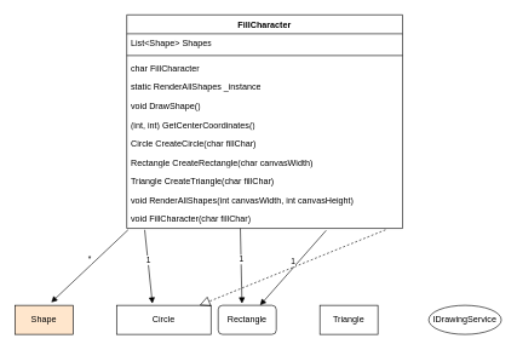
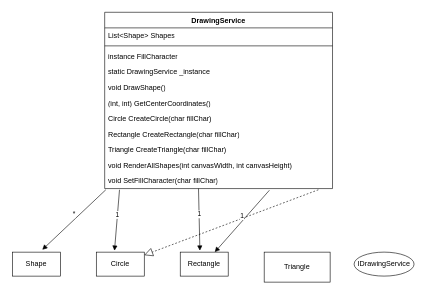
  <mxCell id="0" />
  <mxCell id="1" parent="0" />
- <mxCell id="2" value="FillCharacter&lt;div&gt;&lt;br&gt;&lt;/div&gt;" style="swimlane;fontStyle=1;align=center;verticalAlign=top;childLayout=stackLayout;horizontal=1;startSize=26;horizontalStack=0;resizeParent=1;resizeParentMax=0;resizeLast=0;collapsible=1;marginBottom=0;whiteSpace=wrap;html=1;" vertex="1" parent="1"><mxGeometry x="174" y="20" width="380" height="294" as="geometry" /></mxCell>
+ <mxCell id="2" value="DrawingService&lt;div&gt;&lt;br&gt;&lt;/div&gt;" style="swimlane;fontStyle=1;align=center;verticalAlign=top;childLayout=stackLayout;horizontal=1;startSize=26;horizontalStack=0;resizeParent=1;resizeParentMax=0;resizeLast=0;collapsible=1;marginBottom=0;whiteSpace=wrap;html=1;" vertex="1" parent="1"><mxGeometry x="174" y="20" width="380" height="294" as="geometry" /></mxCell>
  <mxCell id="3" value="List&amp;lt;Shape&amp;gt; Shapes" style="text;strokeColor=none;fillColor=none;align=left;verticalAlign=top;spacingLeft=4;spacingRight=4;overflow=hidden;rotatable=0;points=[[0,0.5],[1,0.5]];portConstraint=eastwest;whiteSpace=wrap;html=1;" vertex="1" parent="2"><mxGeometry y="26" width="380" height="26" as="geometry" /></mxCell>
  <mxCell id="4" value="" style="line;strokeWidth=1;fillColor=none;align=left;verticalAlign=middle;spacingTop=-1;spacingLeft=3;spacingRight=3;rotatable=0;labelPosition=right;points=[];portConstraint=eastwest;strokeColor=inherit;" vertex="1" parent="2"><mxGeometry y="52" width="380" height="8" as="geometry" /></mxCell>
- <mxCell id="5" value="char FillCharacter" style="text;strokeColor=none;fillColor=none;align=left;verticalAlign=top;spacingLeft=4;spacingRight=4;overflow=hidden;rotatable=0;points=[[0,0.5],[1,0.5]];portConstraint=eastwest;whiteSpace=wrap;html=1;" vertex="1" parent="2"><mxGeometry y="60" width="380" height="26" as="geometry" /></mxCell>
- <mxCell id="6" value="static RenderAllShapes _instance" style="text;strokeColor=none;fillColor=none;align=left;verticalAlign=top;spacingLeft=4;spacingRight=4;overflow=hidden;rotatable=0;points=[[0,0.5],[1,0.5]];portConstraint=eastwest;whiteSpace=wrap;html=1;" vertex="1" parent="2"><mxGeometry y="86" width="380" height="26" as="geometry" /></mxCell>
+ <mxCell id="5" value="instance FillCharacter" style="text;strokeColor=none;fillColor=none;align=left;verticalAlign=top;spacingLeft=4;spacingRight=4;overflow=hidden;rotatable=0;points=[[0,0.5],[1,0.5]];portConstraint=eastwest;whiteSpace=wrap;html=1;" vertex="1" parent="2"><mxGeometry y="60" width="380" height="26" as="geometry" /></mxCell>
+ <mxCell id="6" value="static DrawingService _instance" style="text;strokeColor=none;fillColor=none;align=left;verticalAlign=top;spacingLeft=4;spacingRight=4;overflow=hidden;rotatable=0;points=[[0,0.5],[1,0.5]];portConstraint=eastwest;whiteSpace=wrap;html=1;" vertex="1" parent="2"><mxGeometry y="86" width="380" height="26" as="geometry" /></mxCell>
  <mxCell id="7" value="void DrawShape()" style="text;strokeColor=none;fillColor=none;align=left;verticalAlign=top;spacingLeft=4;spacingRight=4;overflow=hidden;rotatable=0;points=[[0,0.5],[1,0.5]];portConstraint=eastwest;whiteSpace=wrap;html=1;" vertex="1" parent="2"><mxGeometry y="112" width="380" height="26" as="geometry" /></mxCell>
  <mxCell id="8" value="(int, int) GetCenterCoordinates()" style="text;strokeColor=none;fillColor=none;align=left;verticalAlign=top;spacingLeft=4;spacingRight=4;overflow=hidden;rotatable=0;points=[[0,0.5],[1,0.5]];portConstraint=eastwest;whiteSpace=wrap;html=1;" vertex="1" parent="2"><mxGeometry y="138" width="380" height="26" as="geometry" /></mxCell>
  <mxCell id="9" value="Circle CreateCircle(char fillChar)" style="text;strokeColor=none;fillColor=none;align=left;verticalAlign=top;spacingLeft=4;spacingRight=4;overflow=hidden;rotatable=0;points=[[0,0.5],[1,0.5]];portConstraint=eastwest;whiteSpace=wrap;html=1;" vertex="1" parent="2"><mxGeometry y="164" width="380" height="26" as="geometry" /></mxCell>
- <mxCell id="10" value="Rectangle CreateRectangle(char canvasWidth)" style="text;strokeColor=none;fillColor=none;align=left;verticalAlign=top;spacingLeft=4;spacingRight=4;overflow=hidden;rotatable=0;points=[[0,0.5],[1,0.5]];portConstraint=eastwest;whiteSpace=wrap;html=1;" vertex="1" parent="2"><mxGeometry y="190" width="380" height="26" as="geometry" /></mxCell>
+ <mxCell id="10" value="Rectangle CreateRectangle(char fillChar)" style="text;strokeColor=none;fillColor=none;align=left;verticalAlign=top;spacingLeft=4;spacingRight=4;overflow=hidden;rotatable=0;points=[[0,0.5],[1,0.5]];portConstraint=eastwest;whiteSpace=wrap;html=1;" vertex="1" parent="2"><mxGeometry y="190" width="380" height="26" as="geometry" /></mxCell>
  <mxCell id="11" value="Triangle CreateTriangle(char fillChar)" style="text;strokeColor=none;fillColor=none;align=left;verticalAlign=top;spacingLeft=4;spacingRight=4;overflow=hidden;rotatable=0;points=[[0,0.5],[1,0.5]];portConstraint=eastwest;whiteSpace=wrap;html=1;" vertex="1" parent="2"><mxGeometry y="216" width="380" height="26" as="geometry" /></mxCell>
  <mxCell id="12" value="void RenderAllShapes(int canvasWidth, int canvasHeight)" style="text;strokeColor=none;fillColor=none;align=left;verticalAlign=top;spacingLeft=4;spacingRight=4;overflow=hidden;rotatable=0;points=[[0,0.5],[1,0.5]];portConstraint=eastwest;whiteSpace=wrap;html=1;" vertex="1" parent="2"><mxGeometry y="242" width="380" height="26" as="geometry" /></mxCell>
- <mxCell id="13" value="void FillCharacter(char fillChar)" style="text;strokeColor=none;fillColor=none;align=left;verticalAlign=top;spacingLeft=4;spacingRight=4;overflow=hidden;rotatable=0;points=[[0,0.5],[1,0.5]];portConstraint=eastwest;whiteSpace=wrap;html=1;" vertex="1" parent="2"><mxGeometry y="268" width="380" height="26" as="geometry" /></mxCell>
- <mxCell id="14" value="Shape" style="html=1;whiteSpace=wrap;fillColor=#ffe6cc;" vertex="1" parent="1"><mxGeometry x="20" y="420" width="80" height="40" as="geometry" /></mxCell>
- <mxCell id="15" value="Circle" style="html=1;whiteSpace=wrap;" vertex="1" parent="1"><mxGeometry x="160" y="420" width="130" height="40" as="geometry" /></mxCell>
- <mxCell id="16" value="Rectangle" style="html=1;whiteSpace=wrap;rounded=1;" vertex="1" parent="1"><mxGeometry x="300" y="420" width="80" height="40" as="geometry" /></mxCell>
- <mxCell id="17" value="Triangle" style="html=1;whiteSpace=wrap;" vertex="1" parent="1"><mxGeometry x="440" y="420" width="80" height="40" as="geometry" /></mxCell>
+ <mxCell id="13" value="void SetFillCharacter(char fillChar)" style="text;strokeColor=none;fillColor=none;align=left;verticalAlign=top;spacingLeft=4;spacingRight=4;overflow=hidden;rotatable=0;points=[[0,0.5],[1,0.5]];portConstraint=eastwest;whiteSpace=wrap;html=1;" vertex="1" parent="2"><mxGeometry y="268" width="380" height="26" as="geometry" /></mxCell>
+ <mxCell id="14" value="Shape" style="html=1;whiteSpace=wrap;" vertex="1" parent="1"><mxGeometry x="20" y="420" width="80" height="40" as="geometry" /></mxCell>
+ <mxCell id="15" value="Circle" style="html=1;whiteSpace=wrap;" vertex="1" parent="1"><mxGeometry x="160" y="420" width="80" height="40" as="geometry" /></mxCell>
+ <mxCell id="16" value="Rectangle" style="html=1;whiteSpace=wrap;" vertex="1" parent="1"><mxGeometry x="300" y="420" width="80" height="40" as="geometry" /></mxCell>
+ <mxCell id="17" value="Triangle" style="html=1;whiteSpace=wrap;" vertex="1" parent="1"><mxGeometry x="440" y="420" width="110" height="50" as="geometry" /></mxCell>
  <mxCell id="18" value="IDrawingService" style="ellipse;html=1;whiteSpace=wrap;" vertex="1" parent="1"><mxGeometry x="590" y="420" width="100" height="40" as="geometry" /></mxCell>
  <mxCell id="19" value="" style="endArrow=block;dashed=1;endFill=0;endSize=12;html=1;rounded=0;exitX=0.938;exitY=1.077;exitDx=0;exitDy=0;exitPerimeter=0;" edge="1" parent="1" source="13" target="15"><mxGeometry width="160" relative="1" as="geometry"><mxPoint x="520" y="320" as="sourcePoint" /><mxPoint x="670" y="330" as="targetPoint" /></mxGeometry></mxCell>
  <mxCell id="20" value="1" style="html=1;verticalAlign=bottom;endArrow=block;curved=0;rounded=0;exitX=0.723;exitY=1.108;exitDx=0;exitDy=0;exitPerimeter=0;" edge="1" parent="1" source="13" target="16"><mxGeometry width="80" relative="1" as="geometry"><mxPoint x="420" y="350" as="sourcePoint" /><mxPoint x="500" y="350" as="targetPoint" /></mxGeometry></mxCell>
  <mxCell id="21" value="1" style="html=1;verticalAlign=bottom;endArrow=block;curved=0;rounded=0;entryX=0.41;entryY=-0.06;entryDx=0;entryDy=0;entryPerimeter=0;exitX=0.723;exitY=1.108;exitDx=0;exitDy=0;exitPerimeter=0;" edge="1" parent="1" target="16"><mxGeometry width="80" relative="1" as="geometry"><mxPoint x="330.5" y="314" as="sourcePoint" /><mxPoint x="349.5" y="417" as="targetPoint" /></mxGeometry></mxCell>
  <mxCell id="22" value="1" style="html=1;verticalAlign=bottom;endArrow=block;curved=0;rounded=0;entryX=0.38;entryY=-0.06;entryDx=0;entryDy=0;entryPerimeter=0;exitX=0.723;exitY=1.108;exitDx=0;exitDy=0;exitPerimeter=0;" edge="1" parent="1" target="15"><mxGeometry width="80" relative="1" as="geometry"><mxPoint x="198.75" y="316" as="sourcePoint" /><mxPoint x="201.25" y="420" as="targetPoint" /></mxGeometry></mxCell>
  <mxCell id="23" value="*" style="html=1;verticalAlign=bottom;endArrow=block;curved=0;rounded=0;entryX=0.38;entryY=-0.06;entryDx=0;entryDy=0;entryPerimeter=0;exitX=0.005;exitY=1.077;exitDx=0;exitDy=0;exitPerimeter=0;" edge="1" parent="1" source="13"><mxGeometry width="80" relative="1" as="geometry"><mxPoint x="78.75" y="314" as="sourcePoint" /><mxPoint x="70" y="416" as="targetPoint" /></mxGeometry></mxCell>
